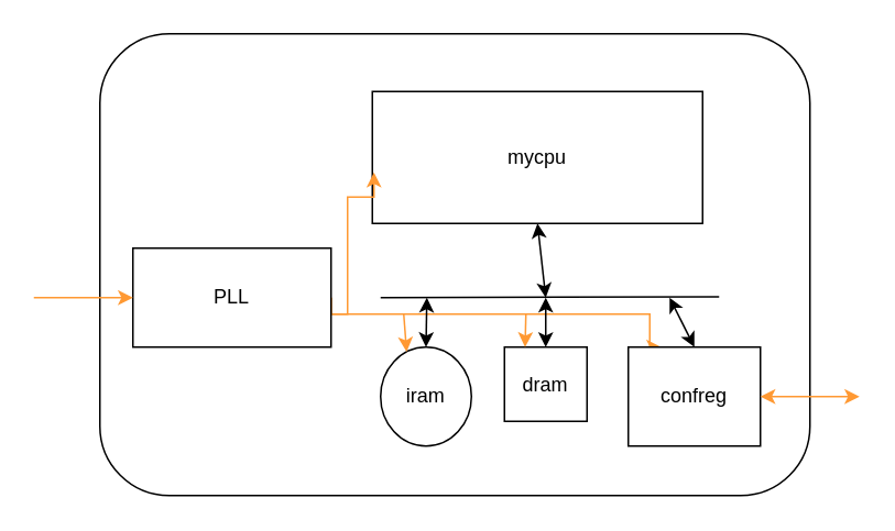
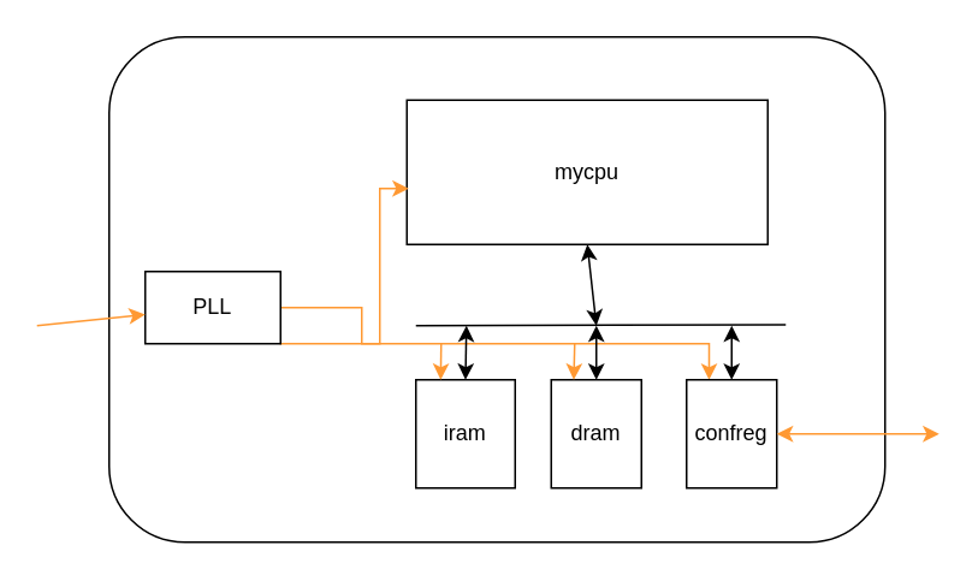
  <mxCell id="0" />
  <mxCell id="1" parent="0" />
  <mxCell id="2" value="" style="rounded=1;whiteSpace=wrap;html=1;" vertex="1" parent="1"><mxGeometry x="60" y="20" width="430" height="280" as="geometry" /></mxCell>
  <mxCell id="3" value="mycpu" style="rounded=0;whiteSpace=wrap;html=1;" vertex="1" parent="1"><mxGeometry x="225" y="55" width="200" height="80" as="geometry" /></mxCell>
  <mxCell id="4" style="edgeStyle=orthogonalEdgeStyle;rounded=0;orthogonalLoop=1;jettySize=auto;html=1;exitX=1;exitY=0.5;exitDx=0;exitDy=0;entryX=0.25;entryY=0;entryDx=0;entryDy=0;strokeColor=#FF9933;fillColor=#FF9933;" edge="1" parent="1" source="6" target="9"><mxGeometry relative="1" as="geometry"><Array as="points"><mxPoint x="200" y="190" /><mxPoint x="393" y="190" /></Array></mxGeometry></mxCell>
  <mxCell id="5" style="edgeStyle=orthogonalEdgeStyle;rounded=0;orthogonalLoop=1;jettySize=auto;html=1;exitX=1;exitY=0.5;exitDx=0;exitDy=0;entryX=0.005;entryY=0.613;entryDx=0;entryDy=0;entryPerimeter=0;strokeColor=#FF9933;fillColor=#FF9933;" edge="1" parent="1" source="6" target="3"><mxGeometry relative="1" as="geometry"><Array as="points"><mxPoint x="200" y="190" /><mxPoint x="210" y="190" /><mxPoint x="210" y="119" /></Array></mxGeometry></mxCell>
- <mxCell id="6" value="PLL" style="rounded=0;whiteSpace=wrap;html=1;" vertex="1" parent="1"><mxGeometry x="80" y="150" width="120" height="60" as="geometry" /></mxCell>
- <mxCell id="7" value="iram" style="ellipse;whiteSpace=wrap;html=1;" vertex="1" parent="1"><mxGeometry x="230" y="210" width="55" height="60" as="geometry" /></mxCell>
- <mxCell id="8" value="dram" style="rounded=0;whiteSpace=wrap;html=1;" vertex="1" parent="1"><mxGeometry x="305" y="210" width="50" height="45" as="geometry" /></mxCell>
- <mxCell id="9" value="confreg" style="rounded=0;whiteSpace=wrap;html=1;" vertex="1" parent="1"><mxGeometry x="380" y="210" width="80" height="60" as="geometry" /></mxCell>
+ <mxCell id="6" value="PLL" style="rounded=0;whiteSpace=wrap;html=1;" vertex="1" parent="1"><mxGeometry x="80" y="150" width="75" height="40" as="geometry" /></mxCell>
+ <mxCell id="7" value="iram" style="rounded=0;whiteSpace=wrap;html=1;" vertex="1" parent="1"><mxGeometry x="230" y="210" width="55" height="60" as="geometry" /></mxCell>
+ <mxCell id="8" value="dram" style="rounded=0;whiteSpace=wrap;html=1;" vertex="1" parent="1"><mxGeometry x="305" y="210" width="50" height="60" as="geometry" /></mxCell>
+ <mxCell id="9" value="confreg" style="rounded=0;whiteSpace=wrap;html=1;" vertex="1" parent="1"><mxGeometry x="380" y="210" width="50" height="60" as="geometry" /></mxCell>
  <mxCell id="10" value="" style="endArrow=none;html=1;" edge="1" parent="1"><mxGeometry width="50" height="50" relative="1" as="geometry"><mxPoint x="435" y="179.5" as="sourcePoint" /><mxPoint x="230" y="180" as="targetPoint" /></mxGeometry></mxCell>
  <mxCell id="11" value="" style="endArrow=classic;startArrow=classic;html=1;entryX=0.5;entryY=1;entryDx=0;entryDy=0;" edge="1" parent="1" target="3"><mxGeometry width="50" height="50" relative="1" as="geometry"><mxPoint x="330" y="180" as="sourcePoint" /><mxPoint x="270" y="150" as="targetPoint" /></mxGeometry></mxCell>
  <mxCell id="12" value="" style="endArrow=classic;startArrow=classic;html=1;entryX=0.5;entryY=0;entryDx=0;entryDy=0;" edge="1" parent="1" target="7"><mxGeometry width="50" height="50" relative="1" as="geometry"><mxPoint x="258" y="180" as="sourcePoint" /><mxPoint x="340" y="160" as="targetPoint" /></mxGeometry></mxCell>
  <mxCell id="13" value="" style="endArrow=classic;startArrow=classic;html=1;exitX=0.5;exitY=0;exitDx=0;exitDy=0;" edge="1" parent="1" source="8"><mxGeometry width="50" height="50" relative="1" as="geometry"><mxPoint x="350" y="200" as="sourcePoint" /><mxPoint x="330" y="180" as="targetPoint" /></mxGeometry></mxCell>
  <mxCell id="14" value="" style="endArrow=classic;startArrow=classic;html=1;exitX=0.5;exitY=0;exitDx=0;exitDy=0;" edge="1" parent="1" source="9"><mxGeometry width="50" height="50" relative="1" as="geometry"><mxPoint x="360" y="210" as="sourcePoint" /><mxPoint x="405" y="180" as="targetPoint" /></mxGeometry></mxCell>
  <mxCell id="15" value="" style="endArrow=classic;startArrow=classic;html=1;exitX=1;exitY=0.5;exitDx=0;exitDy=0;fillColor=#FF9933;strokeColor=#FF9933;" edge="1" parent="1" source="9"><mxGeometry width="50" height="50" relative="1" as="geometry"><mxPoint x="220" y="190" as="sourcePoint" /><mxPoint x="520" y="240" as="targetPoint" /></mxGeometry></mxCell>
  <mxCell id="16" value="" style="endArrow=classic;html=1;strokeColor=#FF9933;fillColor=#FF9933;entryX=0.25;entryY=0;entryDx=0;entryDy=0;" edge="1" parent="1" target="8"><mxGeometry width="50" height="50" relative="1" as="geometry"><mxPoint x="318" y="190" as="sourcePoint" /><mxPoint x="270" y="140" as="targetPoint" /></mxGeometry></mxCell>
  <mxCell id="17" value="" style="endArrow=classic;html=1;strokeColor=#FF9933;fillColor=#FF9933;entryX=0.25;entryY=0;entryDx=0;entryDy=0;" edge="1" parent="1" target="7"><mxGeometry width="50" height="50" relative="1" as="geometry"><mxPoint x="244" y="190" as="sourcePoint" /><mxPoint x="327.5" y="220" as="targetPoint" /></mxGeometry></mxCell>
  <mxCell id="18" value="" style="endArrow=classic;html=1;strokeColor=#FF9933;fillColor=#FF9933;" edge="1" parent="1" target="6"><mxGeometry width="50" height="50" relative="1" as="geometry"><mxPoint x="20" y="180" as="sourcePoint" /><mxPoint x="270" y="140" as="targetPoint" /></mxGeometry></mxCell>
